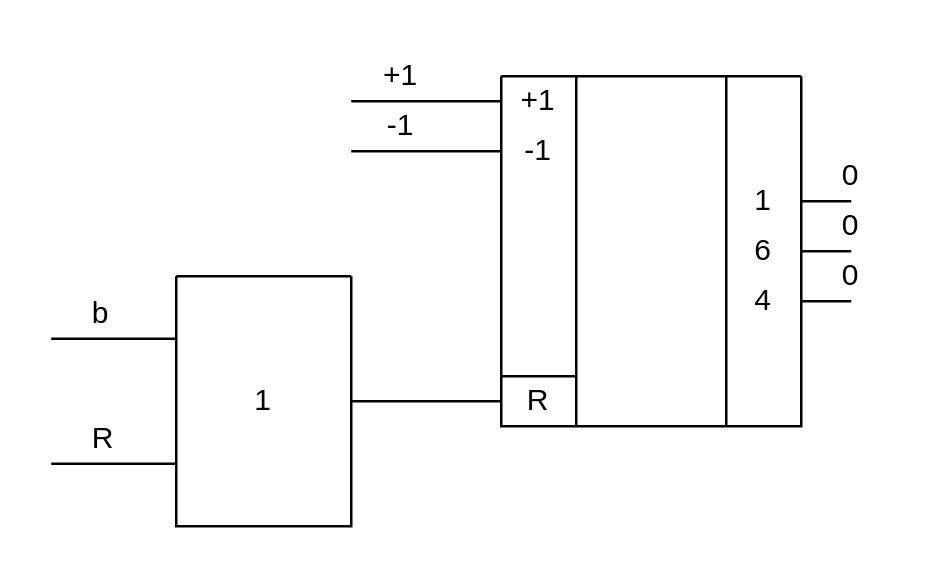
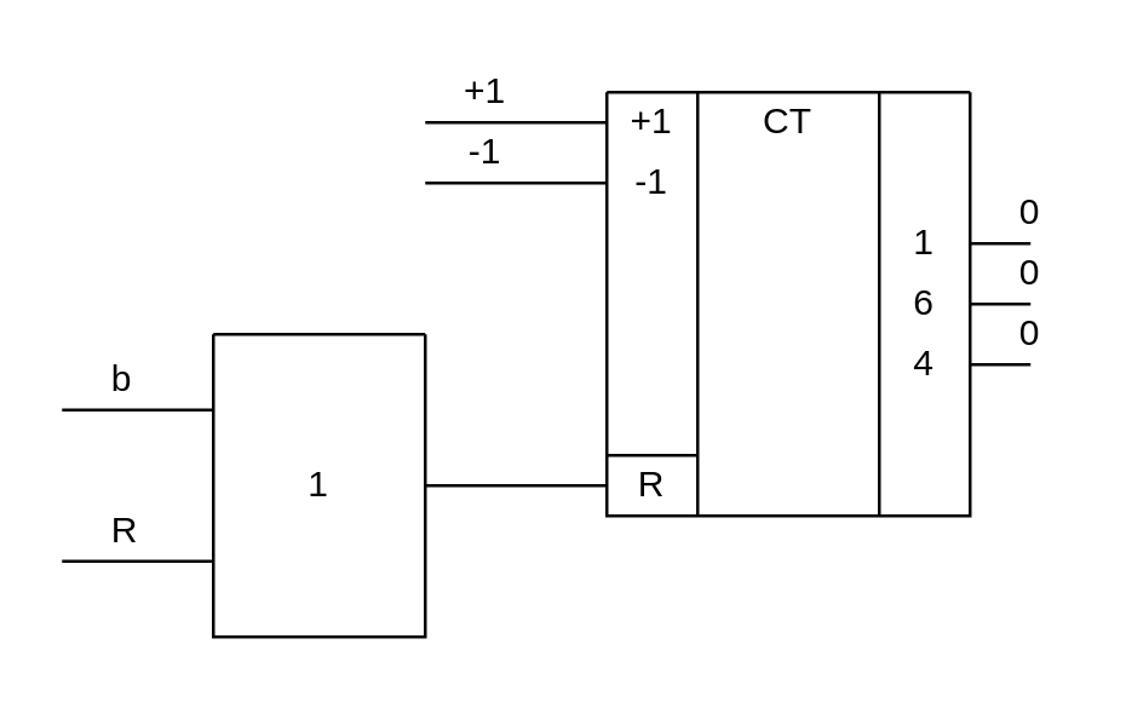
  <mxCell id="0" />
  <mxCell id="1" parent="0" />
  <mxCell id="2" value="" style="swimlane;startSize=0;" parent="1" vertex="1"><mxGeometry x="200" y="30" width="120" height="140" as="geometry" /></mxCell>
+ <mxCell id="3" value="CT" style="text;html=1;strokeColor=none;fillColor=none;align=center;verticalAlign=middle;whiteSpace=wrap;rounded=0;" parent="2" vertex="1"><mxGeometry x="40" width="40" height="20" as="geometry" /></mxCell>
  <mxCell id="4" value="+1" style="text;html=1;strokeColor=none;fillColor=none;align=center;verticalAlign=middle;whiteSpace=wrap;rounded=0;" parent="2" vertex="1"><mxGeometry width="30" height="20" as="geometry" /></mxCell>
  <mxCell id="5" value="-1" style="text;html=1;strokeColor=none;fillColor=none;align=center;verticalAlign=middle;whiteSpace=wrap;rounded=0;" parent="2" vertex="1"><mxGeometry y="20" width="30" height="20" as="geometry" /></mxCell>
  <mxCell id="6" value="" style="endArrow=none;html=1;exitX=0;exitY=0.25;exitDx=0;exitDy=0;" parent="2" edge="1"><mxGeometry width="50" height="50" relative="1" as="geometry"><mxPoint y="120" as="sourcePoint" /><mxPoint x="30" y="120" as="targetPoint" /></mxGeometry></mxCell>
  <mxCell id="7" value="R" style="text;html=1;strokeColor=none;fillColor=none;align=center;verticalAlign=middle;whiteSpace=wrap;rounded=0;" parent="2" vertex="1"><mxGeometry y="120" width="30" height="20" as="geometry" /></mxCell>
  <mxCell id="8" value="1" style="text;html=1;strokeColor=none;fillColor=none;align=center;verticalAlign=middle;whiteSpace=wrap;rounded=0;" parent="2" vertex="1"><mxGeometry x="90" y="40" width="30" height="20" as="geometry" /></mxCell>
  <mxCell id="9" value="6" style="text;html=1;strokeColor=none;fillColor=none;align=center;verticalAlign=middle;whiteSpace=wrap;rounded=0;" parent="2" vertex="1"><mxGeometry x="90" y="60" width="30" height="20" as="geometry" /></mxCell>
  <mxCell id="10" value="4" style="text;html=1;strokeColor=none;fillColor=none;align=center;verticalAlign=middle;whiteSpace=wrap;rounded=0;" parent="2" vertex="1"><mxGeometry x="90" y="80" width="30" height="20" as="geometry" /></mxCell>
  <mxCell id="11" value="" style="endArrow=none;html=1;entryX=0.25;entryY=0;entryDx=0;entryDy=0;exitX=0.25;exitY=1;exitDx=0;exitDy=0;" parent="1" source="2" target="2" edge="1"><mxGeometry width="50" height="50" relative="1" as="geometry"><mxPoint x="250" y="200" as="sourcePoint" /><mxPoint x="300" y="150" as="targetPoint" /></mxGeometry></mxCell>
  <mxCell id="12" value="" style="endArrow=none;html=1;exitX=0.75;exitY=1;exitDx=0;exitDy=0;entryX=0.75;entryY=0;entryDx=0;entryDy=0;" parent="1" source="2" target="2" edge="1"><mxGeometry width="50" height="50" relative="1" as="geometry"><mxPoint x="250" y="200" as="sourcePoint" /><mxPoint x="300" y="150" as="targetPoint" /></mxGeometry></mxCell>
  <mxCell id="13" value="" style="endArrow=none;html=1;entryX=0;entryY=0.5;entryDx=0;entryDy=0;exitX=1;exitY=0.5;exitDx=0;exitDy=0;" parent="1" target="7" edge="1" source="22"><mxGeometry width="50" height="50" relative="1" as="geometry"><mxPoint x="160" y="160" as="sourcePoint" /><mxPoint x="300" y="110" as="targetPoint" /></mxGeometry></mxCell>
  <mxCell id="14" value="b" style="text;html=1;strokeColor=none;fillColor=none;align=center;verticalAlign=middle;whiteSpace=wrap;rounded=0;" parent="1" vertex="1"><mxGeometry x="20" y="115" width="40" height="20" as="geometry" /></mxCell>
  <mxCell id="15" value="" style="endArrow=none;html=1;entryX=0;entryY=0.5;entryDx=0;entryDy=0;" parent="1" target="5" edge="1"><mxGeometry width="50" height="50" relative="1" as="geometry"><mxPoint x="140" y="60" as="sourcePoint" /><mxPoint x="290" y="30" as="targetPoint" /></mxGeometry></mxCell>
  <mxCell id="16" value="" style="endArrow=none;html=1;entryX=0;entryY=0.5;entryDx=0;entryDy=0;" parent="1" target="4" edge="1"><mxGeometry width="50" height="50" relative="1" as="geometry"><mxPoint x="140" y="40" as="sourcePoint" /><mxPoint x="290" y="30" as="targetPoint" /></mxGeometry></mxCell>
  <mxCell id="17" value="+1" style="text;html=1;strokeColor=none;fillColor=none;align=center;verticalAlign=middle;whiteSpace=wrap;rounded=0;" parent="1" vertex="1"><mxGeometry x="140" y="20" width="40" height="20" as="geometry" /></mxCell>
  <mxCell id="18" value="-1" style="text;html=1;strokeColor=none;fillColor=none;align=center;verticalAlign=middle;whiteSpace=wrap;rounded=0;" parent="1" vertex="1"><mxGeometry x="140" y="40" width="40" height="20" as="geometry" /></mxCell>
  <mxCell id="19" value="" style="endArrow=none;html=1;exitX=1;exitY=0.5;exitDx=0;exitDy=0;" parent="1" source="8" edge="1"><mxGeometry width="50" height="50" relative="1" as="geometry"><mxPoint x="240" y="120" as="sourcePoint" /><mxPoint x="340" y="80" as="targetPoint" /></mxGeometry></mxCell>
  <mxCell id="20" value="" style="endArrow=none;html=1;exitX=1;exitY=0.5;exitDx=0;exitDy=0;" parent="1" edge="1"><mxGeometry width="50" height="50" relative="1" as="geometry"><mxPoint x="320" y="100" as="sourcePoint" /><mxPoint x="340" y="100" as="targetPoint" /></mxGeometry></mxCell>
  <mxCell id="21" value="" style="endArrow=none;html=1;exitX=1;exitY=0.5;exitDx=0;exitDy=0;" parent="1" edge="1"><mxGeometry width="50" height="50" relative="1" as="geometry"><mxPoint x="320" y="120" as="sourcePoint" /><mxPoint x="340" y="120" as="targetPoint" /></mxGeometry></mxCell>
  <mxCell id="22" value="" style="swimlane;startSize=0;" vertex="1" parent="1"><mxGeometry x="70" y="110" width="70" height="100" as="geometry" /></mxCell>
  <mxCell id="23" value="1" style="text;html=1;strokeColor=none;fillColor=none;align=center;verticalAlign=middle;whiteSpace=wrap;rounded=0;" vertex="1" parent="22"><mxGeometry width="70" height="100" as="geometry" /></mxCell>
  <mxCell id="24" value="" style="endArrow=none;html=1;exitX=0;exitY=0.25;exitDx=0;exitDy=0;" edge="1" parent="1" source="23"><mxGeometry width="50" height="50" relative="1" as="geometry"><mxPoint x="170" y="170" as="sourcePoint" /><mxPoint x="20" y="135" as="targetPoint" /></mxGeometry></mxCell>
  <mxCell id="25" value="" style="endArrow=none;html=1;entryX=0;entryY=0.75;entryDx=0;entryDy=0;" edge="1" parent="1" target="23"><mxGeometry width="50" height="50" relative="1" as="geometry"><mxPoint x="20" y="185" as="sourcePoint" /><mxPoint x="90" y="120" as="targetPoint" /></mxGeometry></mxCell>
  <mxCell id="26" value="R" style="text;html=1;strokeColor=none;fillColor=none;align=center;verticalAlign=middle;whiteSpace=wrap;rounded=0;" vertex="1" parent="1"><mxGeometry x="21" y="165" width="40" height="20" as="geometry" /></mxCell>
  <mxCell id="27" value="0" style="text;html=1;strokeColor=none;fillColor=none;align=center;verticalAlign=middle;whiteSpace=wrap;rounded=0;" vertex="1" parent="1"><mxGeometry x="330" y="60" width="20" height="20" as="geometry" /></mxCell>
  <mxCell id="28" value="0" style="text;html=1;strokeColor=none;fillColor=none;align=center;verticalAlign=middle;whiteSpace=wrap;rounded=0;" vertex="1" parent="1"><mxGeometry x="330" y="80" width="20" height="20" as="geometry" /></mxCell>
  <mxCell id="29" value="0" style="text;html=1;strokeColor=none;fillColor=none;align=center;verticalAlign=middle;whiteSpace=wrap;rounded=0;" vertex="1" parent="1"><mxGeometry x="330" y="100" width="20" height="20" as="geometry" /></mxCell>
